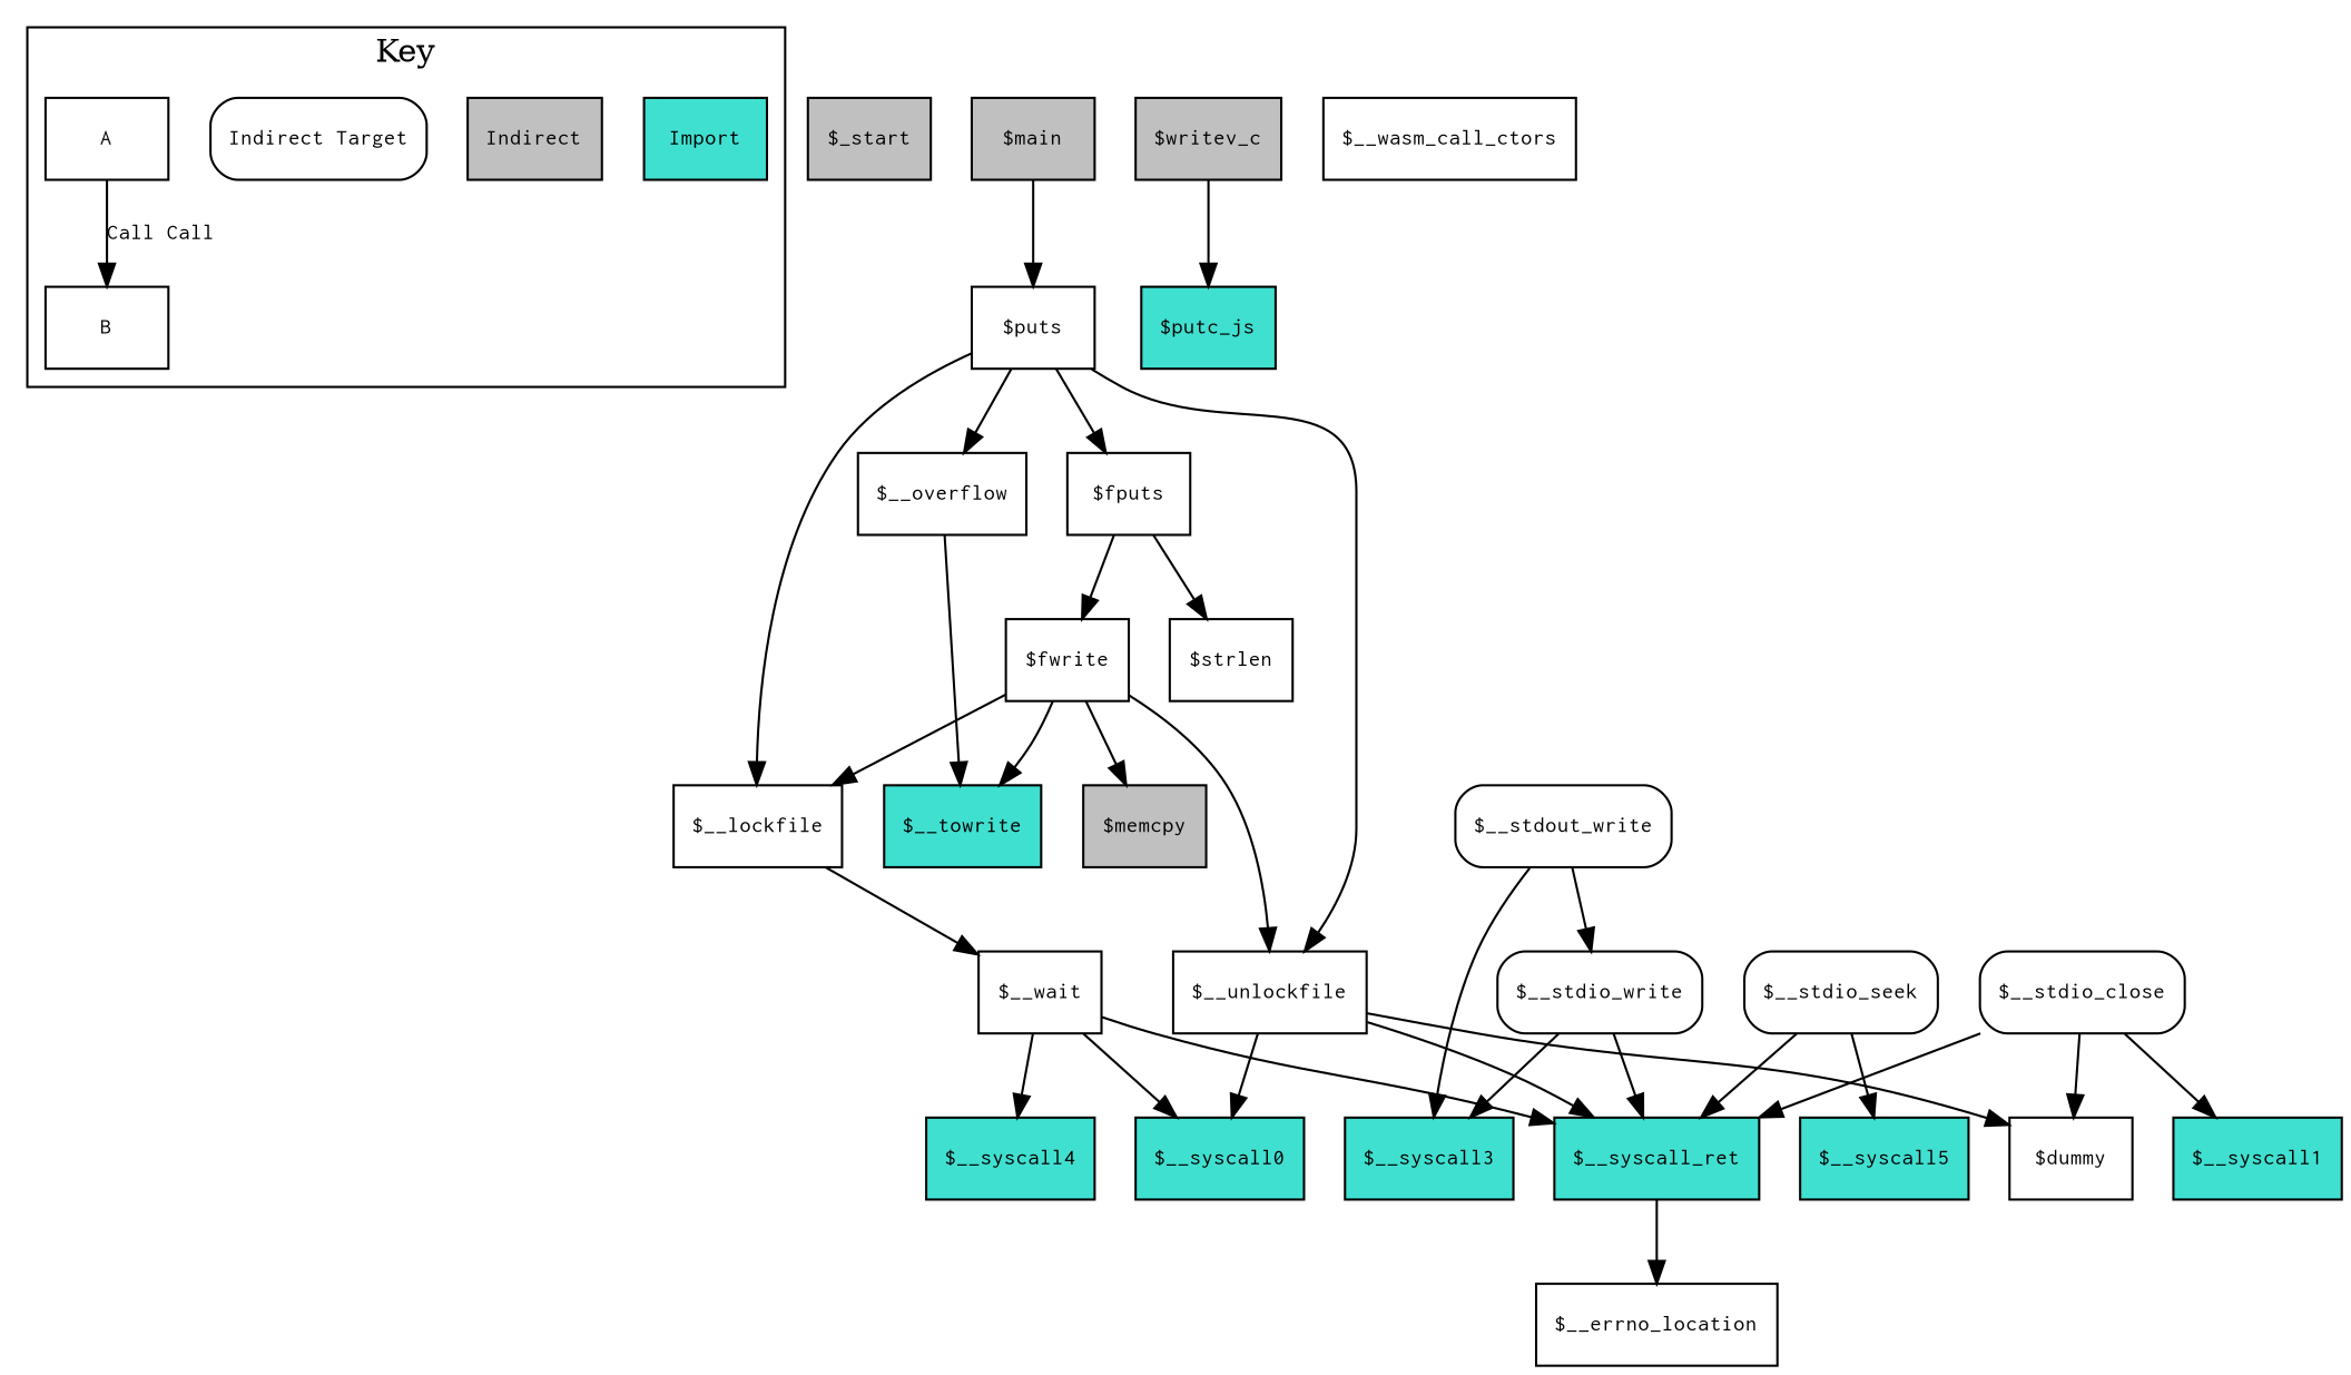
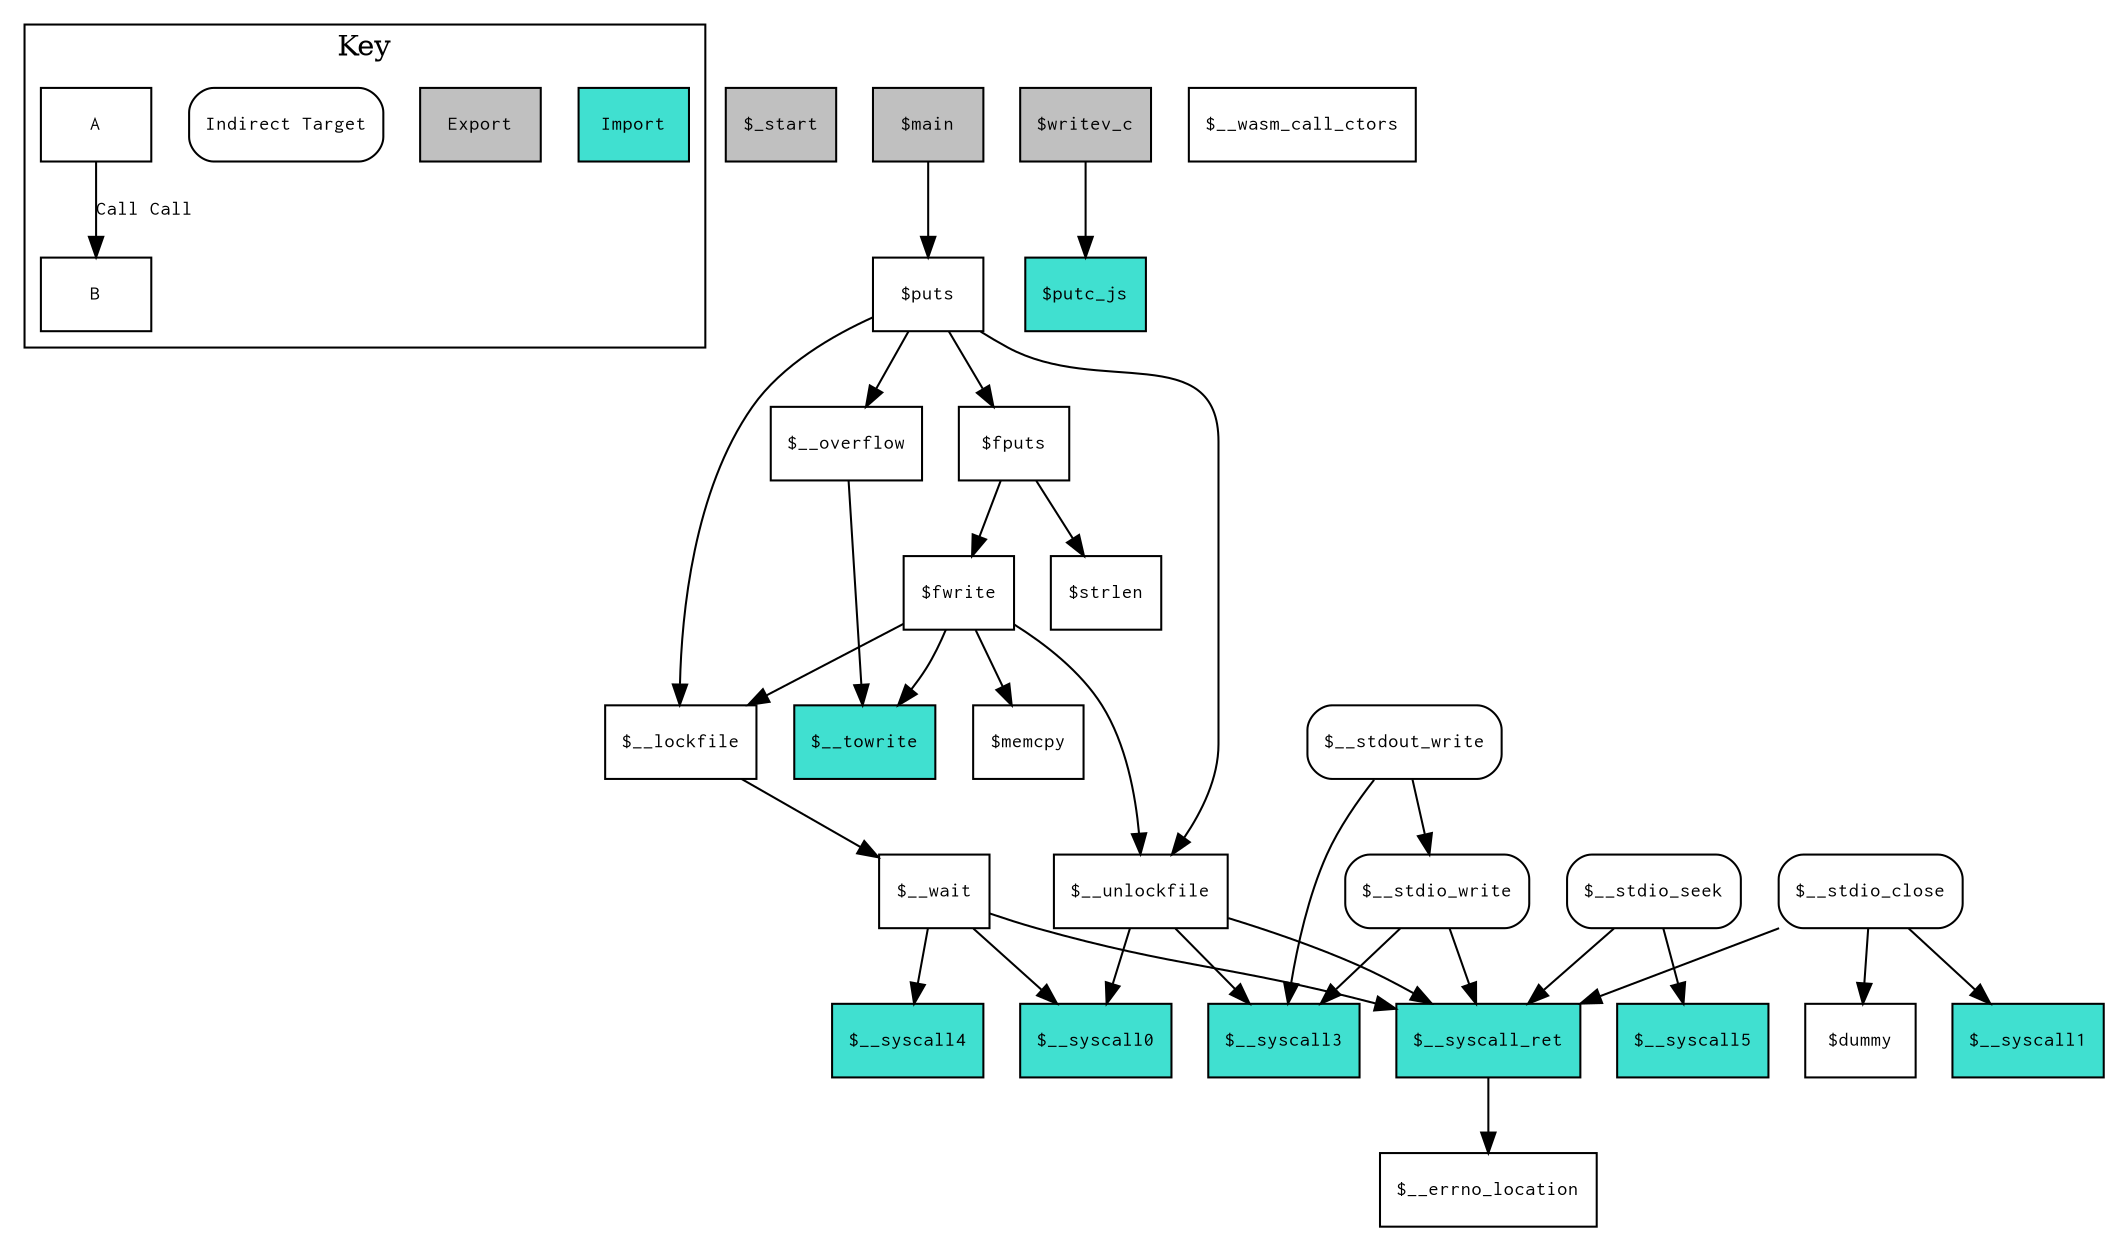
  digraph {
    rankdir=TB
    node [fillcolor=white fontname=courier fontsize=10 shape=box style=filled]
    Import [fillcolor=turquoise]
-   Export [fillcolor=gray label=Indirect]
+   Export [fillcolor=gray]
    "Indirect Target" [style="filled, rounded"]
    A [fillcolor="" style=""]
    B [fillcolor="" style=""]
    "$_start" [fillcolor=gray]
    "$main" [fillcolor=gray]
    "$puts"
    "$__lockfile"
    "$__unlockfile"
    "$fputs"
    "$__overflow"
    "$writev_c" [fillcolor=gray]
    "$putc_js" [fillcolor=turquoise]
    "$__syscall_ret" [fillcolor=turquoise]
    "$__errno_location"
    "$__wait"
    "$__syscall0" [fillcolor=turquoise]
    "$__syscall4" [fillcolor=turquoise]
    "$__syscall3" [fillcolor=turquoise]
    "$__towrite" [fillcolor=turquoise]
    "$fwrite"
-   "$memcpy" [fillcolor=gray]
+   "$memcpy"
    "$strlen"
    "$__stdio_close" [style="filled, rounded"]
    "$dummy"
    "$__syscall1" [fillcolor=turquoise]
    "$__stdio_write" [style="filled, rounded"]
    "$__stdout_write" [style="filled, rounded"]
    "$__stdio_seek" [style="filled, rounded"]
    "$__syscall5" [fillcolor=turquoise]
    "$__wasm_call_ctors"
    subgraph cluster_1 {
      label=Key
      Import
      Export
      "Indirect Target"
      A
      B
    }
    A -> B [fontname=courier fontsize=10 label="Call Call" style="filled, rounded"]
    "$main" -> "$puts"
    "$puts" -> "$__lockfile"
    "$puts" -> "$__unlockfile"
    "$puts" -> "$fputs"
    "$puts" -> "$__overflow"
    "$__lockfile" -> "$__wait"
    "$__unlockfile" -> "$__syscall_ret"
    "$__unlockfile" -> "$__syscall0"
-   "$__unlockfile" -> "$dummy"
+   "$__unlockfile" -> "$__syscall3"
    "$fputs" -> "$fwrite"
    "$fputs" -> "$strlen"
    "$__overflow" -> "$__towrite"
    "$writev_c" -> "$putc_js"
    "$__syscall_ret" -> "$__errno_location"
    "$__wait" -> "$__syscall_ret"
    "$__wait" -> "$__syscall0"
    "$__wait" -> "$__syscall4"
    "$fwrite" -> "$__lockfile"
    "$fwrite" -> "$__unlockfile"
    "$fwrite" -> "$__towrite"
    "$fwrite" -> "$memcpy"
    "$__stdio_close" -> "$__syscall_ret"
    "$__stdio_close" -> "$dummy"
    "$__stdio_close" -> "$__syscall1"
    "$__stdio_write" -> "$__syscall_ret"
    "$__stdio_write" -> "$__syscall3"
    "$__stdout_write" -> "$__syscall3"
    "$__stdout_write" -> "$__stdio_write"
    "$__stdio_seek" -> "$__syscall_ret"
    "$__stdio_seek" -> "$__syscall5"
  }
